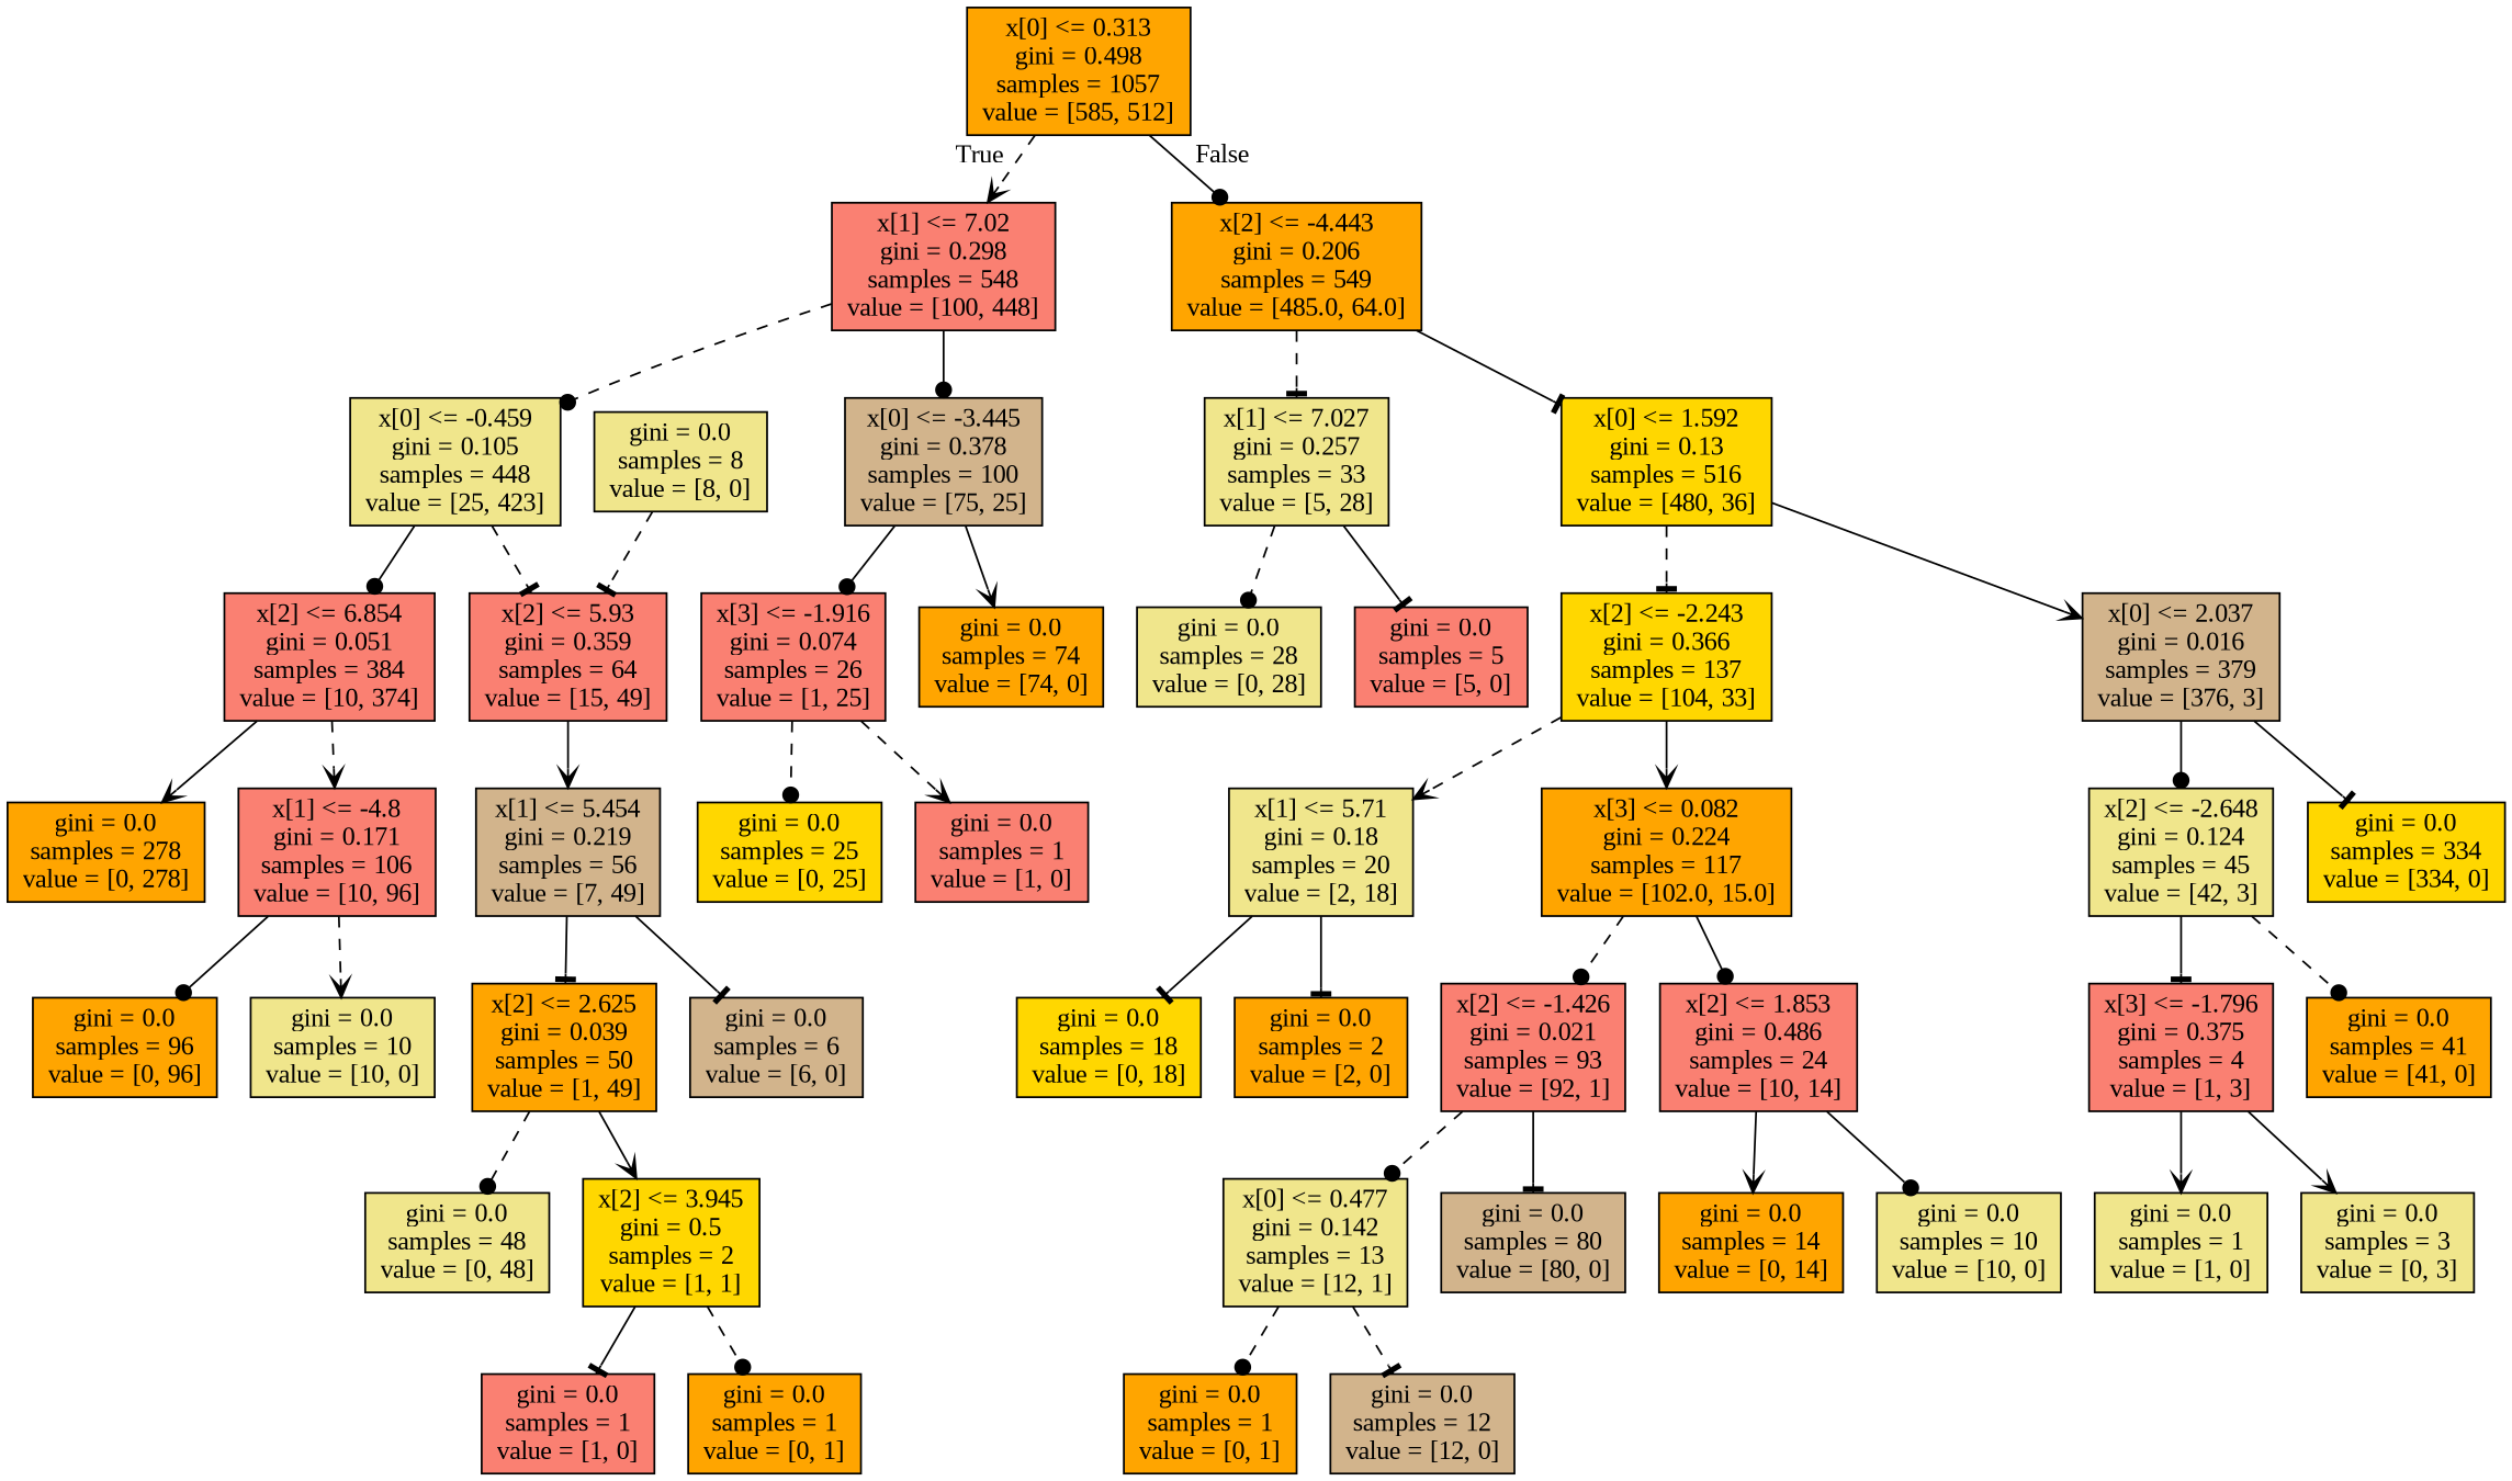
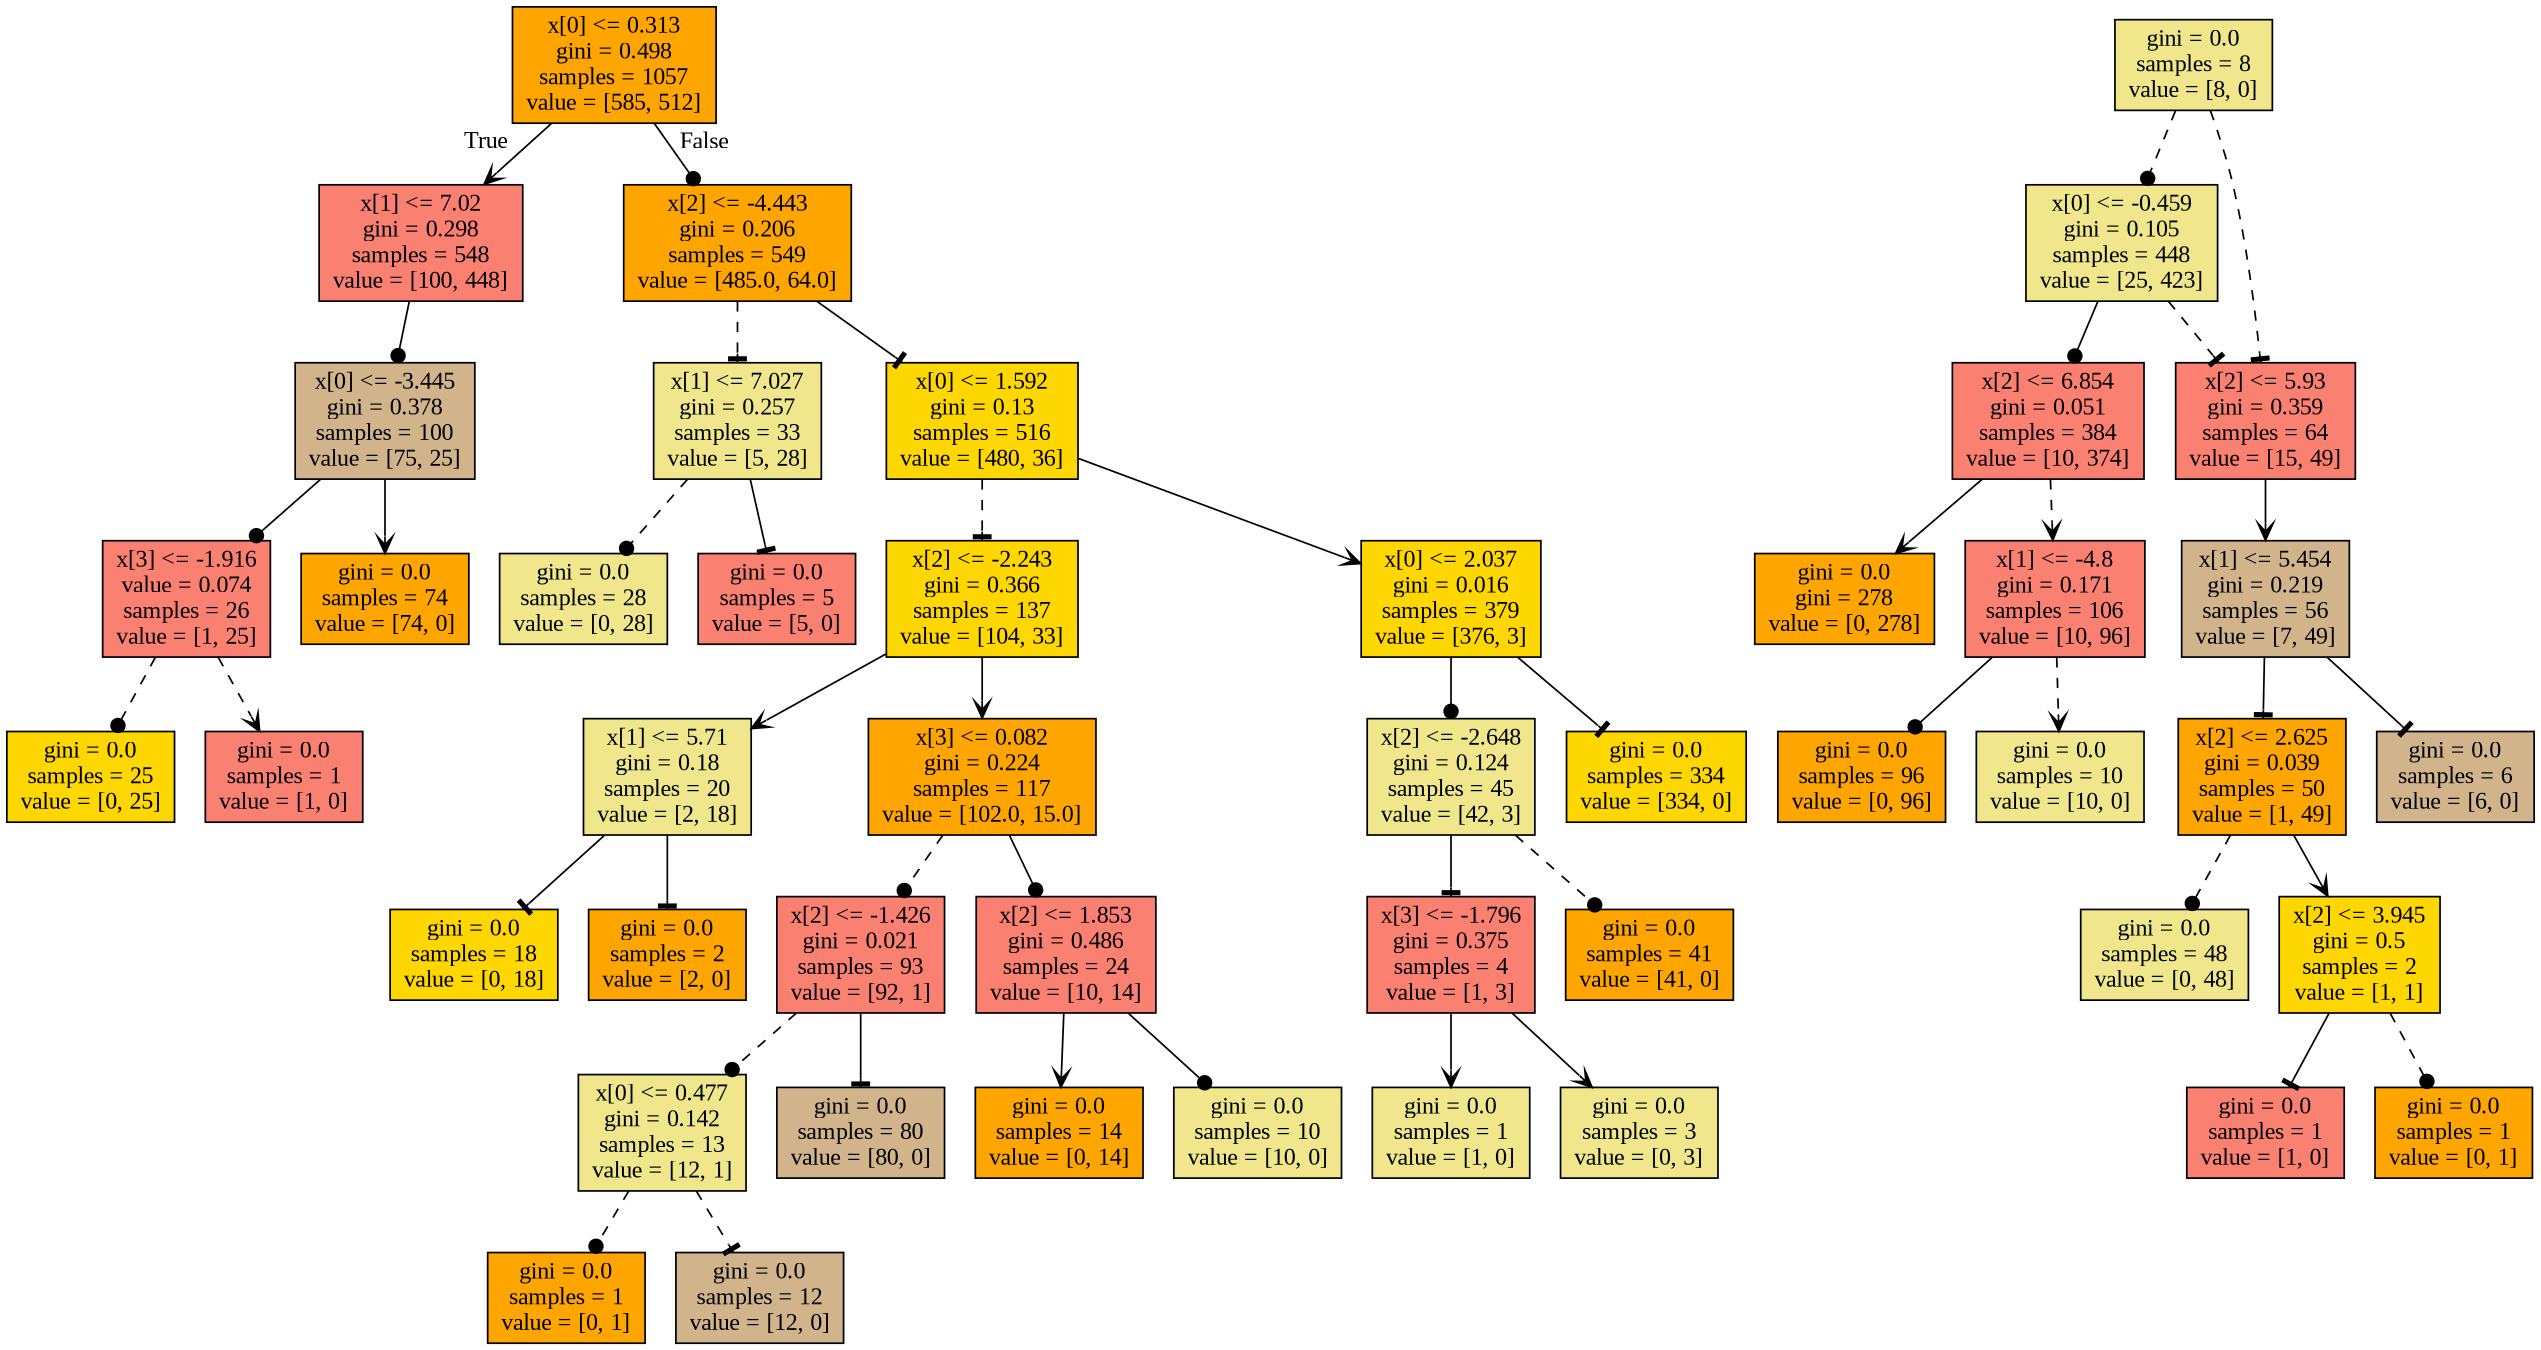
  digraph {
    fontname="Liberation Serif"
    node [fillcolor=orange fontname="Liberation Serif" shape=box style=filled]
    edge [arrowhead=dot fontname="Liberation Serif" style=solid]
    n1 [label="x[0] <= 0.313\ngini = 0.498\nsamples = 1057\nvalue = [585, 512]"]
    n2 [fillcolor=salmon label="x[1] <= 7.02\ngini = 0.298\nsamples = 548\nvalue = [100, 448]"]
    n3 [label="x[2] <= -4.443\ngini = 0.206\nsamples = 549\nvalue = [485.0, 64.0]"]
    n4 [fillcolor=khaki label="x[0] <= -0.459\ngini = 0.105\nsamples = 448\nvalue = [25, 423]"]
    n5 [fillcolor=tan label="x[0] <= -3.445\ngini = 0.378\nsamples = 100\nvalue = [75, 25]"]
    n6 [fillcolor=khaki label="x[1] <= 7.027\ngini = 0.257\nsamples = 33\nvalue = [5, 28]"]
    n7 [fillcolor=gold label="x[0] <= 1.592\ngini = 0.13\nsamples = 516\nvalue = [480, 36]"]
    n8 [fillcolor=salmon label="x[2] <= 6.854\ngini = 0.051\nsamples = 384\nvalue = [10, 374]"]
    n9 [fillcolor=salmon label="x[2] <= 5.93\ngini = 0.359\nsamples = 64\nvalue = [15, 49]"]
-   n10 [fillcolor=salmon label="x[3] <= -1.916\ngini = 0.074\nsamples = 26\nvalue = [1, 25]"]
+   n10 [fillcolor=salmon label="x[3] <= -1.916\nvalue = 0.074\nsamples = 26\nvalue = [1, 25]"]
    n11 [label="gini = 0.0\nsamples = 74\nvalue = [74, 0]"]
-   n12 [label="gini = 0.0\nsamples = 278\nvalue = [0, 278]"]
+   n12 [label="gini = 0.0\ngini = 278\nvalue = [0, 278]"]
    n13 [fillcolor=salmon label="x[1] <= -4.8\ngini = 0.171\nsamples = 106\nvalue = [10, 96]"]
    n14 [fillcolor=tan label="x[1] <= 5.454\ngini = 0.219\nsamples = 56\nvalue = [7, 49]"]
    n15 [label="gini = 0.0\nsamples = 96\nvalue = [0, 96]"]
    n16 [fillcolor=khaki label="gini = 0.0\nsamples = 10\nvalue = [10, 0]"]
    n17 [label="x[2] <= 2.625\ngini = 0.039\nsamples = 50\nvalue = [1, 49]"]
    n18 [fillcolor=tan label="gini = 0.0\nsamples = 6\nvalue = [6, 0]"]
    n19 [fillcolor=khaki label="gini = 0.0\nsamples = 8\nvalue = [8, 0]"]
    n20 [fillcolor=khaki label="gini = 0.0\nsamples = 48\nvalue = [0, 48]"]
    n21 [fillcolor=gold label="x[2] <= 3.945\ngini = 0.5\nsamples = 2\nvalue = [1, 1]"]
    n22 [fillcolor=salmon label="gini = 0.0\nsamples = 1\nvalue = [1, 0]"]
    n23 [label="gini = 0.0\nsamples = 1\nvalue = [0, 1]"]
    n24 [fillcolor=gold label="gini = 0.0\nsamples = 25\nvalue = [0, 25]"]
    n25 [fillcolor=salmon label="gini = 0.0\nsamples = 1\nvalue = [1, 0]"]
    n26 [fillcolor=khaki label="gini = 0.0\nsamples = 28\nvalue = [0, 28]"]
    n27 [fillcolor=salmon label="gini = 0.0\nsamples = 5\nvalue = [5, 0]"]
    n28 [fillcolor=gold label="x[2] <= -2.243\ngini = 0.366\nsamples = 137\nvalue = [104, 33]"]
-   n29 [fillcolor=tan label="x[0] <= 2.037\ngini = 0.016\nsamples = 379\nvalue = [376, 3]"]
+   n29 [fillcolor=gold label="x[0] <= 2.037\ngini = 0.016\nsamples = 379\nvalue = [376, 3]"]
    n30 [fillcolor=khaki label="x[1] <= 5.71\ngini = 0.18\nsamples = 20\nvalue = [2, 18]"]
    n31 [label="x[3] <= 0.082\ngini = 0.224\nsamples = 117\nvalue = [102.0, 15.0]"]
    n32 [fillcolor=khaki label="x[2] <= -2.648\ngini = 0.124\nsamples = 45\nvalue = [42, 3]"]
    n33 [fillcolor=gold label="gini = 0.0\nsamples = 334\nvalue = [334, 0]"]
    n34 [fillcolor=gold label="gini = 0.0\nsamples = 18\nvalue = [0, 18]"]
    n35 [label="gini = 0.0\nsamples = 2\nvalue = [2, 0]"]
    n36 [fillcolor=salmon label="x[2] <= -1.426\ngini = 0.021\nsamples = 93\nvalue = [92, 1]"]
    n37 [fillcolor=salmon label="x[2] <= 1.853\ngini = 0.486\nsamples = 24\nvalue = [10, 14]"]
    n38 [fillcolor=khaki label="x[0] <= 0.477\ngini = 0.142\nsamples = 13\nvalue = [12, 1]"]
    n39 [fillcolor=tan label="gini = 0.0\nsamples = 80\nvalue = [80, 0]"]
    n40 [label="gini = 0.0\nsamples = 14\nvalue = [0, 14]"]
    n41 [fillcolor=khaki label="gini = 0.0\nsamples = 10\nvalue = [10, 0]"]
    n42 [label="gini = 0.0\nsamples = 1\nvalue = [0, 1]"]
    n43 [fillcolor=tan label="gini = 0.0\nsamples = 12\nvalue = [12, 0]"]
    n44 [fillcolor=salmon label="x[3] <= -1.796\ngini = 0.375\nsamples = 4\nvalue = [1, 3]"]
    n45 [label="gini = 0.0\nsamples = 41\nvalue = [41, 0]"]
    n46 [fillcolor=khaki label="gini = 0.0\nsamples = 1\nvalue = [1, 0]"]
    n47 [fillcolor=khaki label="gini = 0.0\nsamples = 3\nvalue = [0, 3]"]
-   n1 -> n2 [arrowhead=vee headlabel=True labelangle=45 labeldistance=2.5 style=dashed]
+   n1 -> n2 [arrowhead=vee headlabel=True labelangle=45 labeldistance=2.5]
    n1 -> n3 [headlabel=False labelangle=-45 labeldistance=2.5]
-   n2 -> n4 [style=dashed]
+   n19 -> n4 [style=dashed]
    n2 -> n5
    n3 -> n6 [arrowhead=tee style=dashed]
    n3 -> n7 [arrowhead=tee]
    n4 -> n8
    n4 -> n9 [arrowhead=tee style=dashed]
    n5 -> n10
    n5 -> n11 [arrowhead=vee]
    n6 -> n26 [style=dashed]
    n6 -> n27 [arrowhead=tee]
    n7 -> n28 [arrowhead=tee style=dashed]
    n7 -> n29 [arrowhead=vee]
    n8 -> n12 [arrowhead=vee]
    n8 -> n13 [arrowhead=vee style=dashed]
    n9 -> n14 [arrowhead=vee]
    n10 -> n24 [style=dashed]
    n10 -> n25 [arrowhead=vee style=dashed]
    n13 -> n15
    n13 -> n16 [arrowhead=vee style=dashed]
    n14 -> n17 [arrowhead=tee]
    n14 -> n18 [arrowhead=tee]
    n17 -> n20 [style=dashed]
    n17 -> n21 [arrowhead=vee]
    n19 -> n9 [arrowhead=tee style=dashed]
    n21 -> n22 [arrowhead=tee]
    n21 -> n23 [style=dashed]
-   n28 -> n30 [arrowhead=vee style=dashed]
+   n28 -> n30 [arrowhead=vee]
    n28 -> n31 [arrowhead=vee]
    n29 -> n32
    n29 -> n33 [arrowhead=tee]
    n30 -> n34 [arrowhead=tee]
    n30 -> n35 [arrowhead=tee]
    n31 -> n36 [style=dashed]
    n31 -> n37
    n32 -> n44 [arrowhead=tee]
    n32 -> n45 [style=dashed]
    n36 -> n38 [style=dashed]
    n36 -> n39 [arrowhead=tee]
    n37 -> n40 [arrowhead=vee]
    n37 -> n41
    n38 -> n42 [style=dashed]
    n38 -> n43 [arrowhead=tee style=dashed]
    n44 -> n46 [arrowhead=vee]
    n44 -> n47 [arrowhead=vee]
  }
